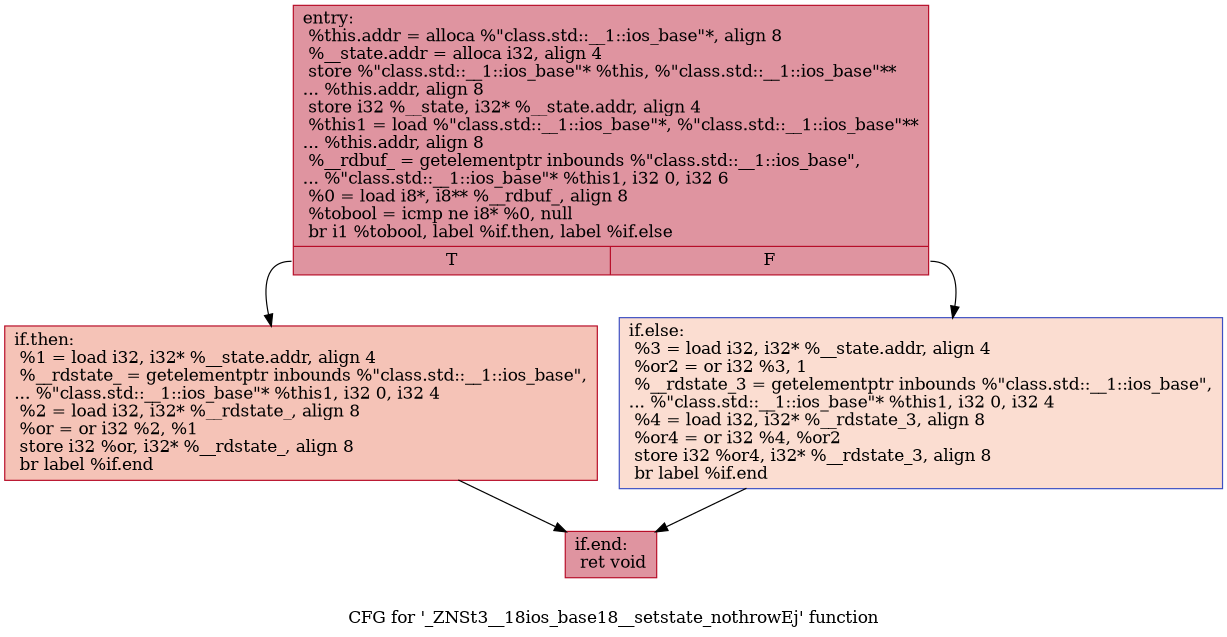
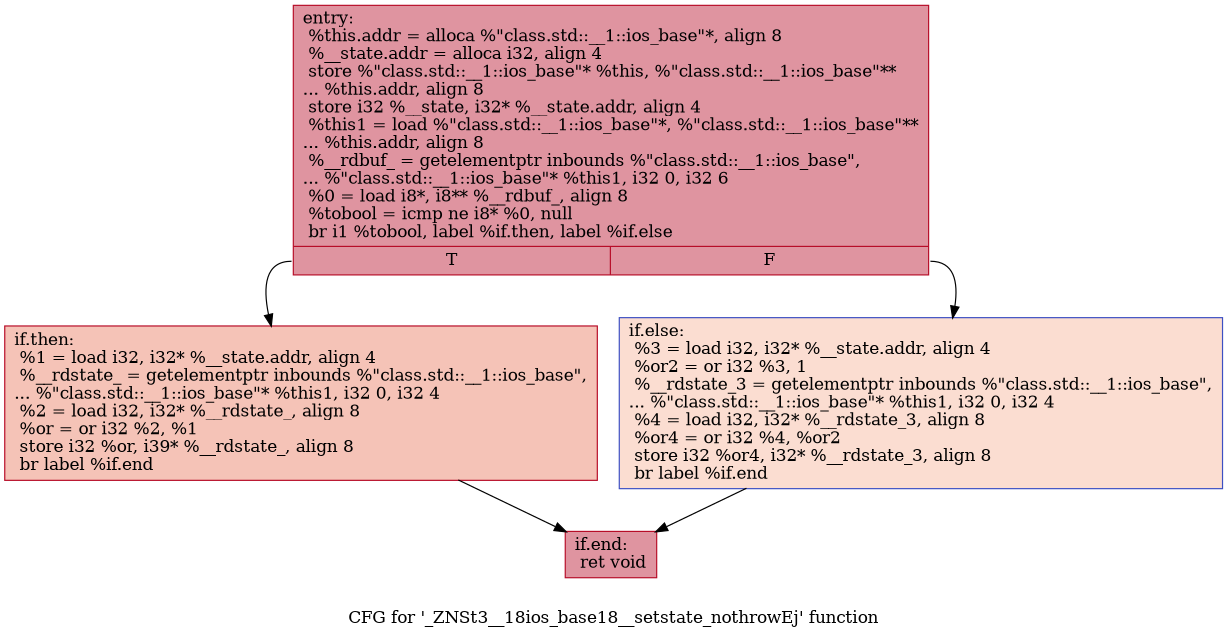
  digraph {
    label="CFG for '_ZNSt3__18ios_base18__setstate_nothrowEj' function"
    node [color="#b70d28ff" fillcolor="#b70d2870" shape=record style=filled]
    n1 [label="{entry:\l  %this.addr = alloca %\"class.std::__1::ios_base\"*, align 8\l  %__state.addr = alloca i32, align 4\l  store %\"class.std::__1::ios_base\"* %this, %\"class.std::__1::ios_base\"**\l... %this.addr, align 8\l  store i32 %__state, i32* %__state.addr, align 4\l  %this1 = load %\"class.std::__1::ios_base\"*, %\"class.std::__1::ios_base\"**\l... %this.addr, align 8\l  %__rdbuf_ = getelementptr inbounds %\"class.std::__1::ios_base\",\l... %\"class.std::__1::ios_base\"* %this1, i32 0, i32 6\l  %0 = load i8*, i8** %__rdbuf_, align 8\l  %tobool = icmp ne i8* %0, null\l  br i1 %tobool, label %if.then, label %if.else\l|{<s0>T|<s1>F}}"]
-   n2 [fillcolor="#e8765c70" label="{if.then:                                          \l  %1 = load i32, i32* %__state.addr, align 4\l  %__rdstate_ = getelementptr inbounds %\"class.std::__1::ios_base\",\l... %\"class.std::__1::ios_base\"* %this1, i32 0, i32 4\l  %2 = load i32, i32* %__rdstate_, align 8\l  %or = or i32 %2, %1\l  store i32 %or, i32* %__rdstate_, align 8\l  br label %if.end\l}"]
+   n2 [fillcolor="#e8765c70" label="{if.then:                                          \l  %1 = load i32, i32* %__state.addr, align 4\l  %__rdstate_ = getelementptr inbounds %\"class.std::__1::ios_base\",\l... %\"class.std::__1::ios_base\"* %this1, i32 0, i32 4\l  %2 = load i32, i32* %__rdstate_, align 8\l  %or = or i32 %2, %1\l  store i32 %or, i39* %__rdstate_, align 8\l  br label %if.end\l}"]
    n3 [color="#3d50c3ff" fillcolor="#f7b39670" label="{if.else:                                          \l  %3 = load i32, i32* %__state.addr, align 4\l  %or2 = or i32 %3, 1\l  %__rdstate_3 = getelementptr inbounds %\"class.std::__1::ios_base\",\l... %\"class.std::__1::ios_base\"* %this1, i32 0, i32 4\l  %4 = load i32, i32* %__rdstate_3, align 8\l  %or4 = or i32 %4, %or2\l  store i32 %or4, i32* %__rdstate_3, align 8\l  br label %if.end\l}"]
    n4 [label="{if.end:                                           \l  ret void\l}"]
    n1 -> n2 [tailport=s0]
    n1 -> n3 [tailport=s1]
    n2 -> n4
    n3 -> n4
  }
